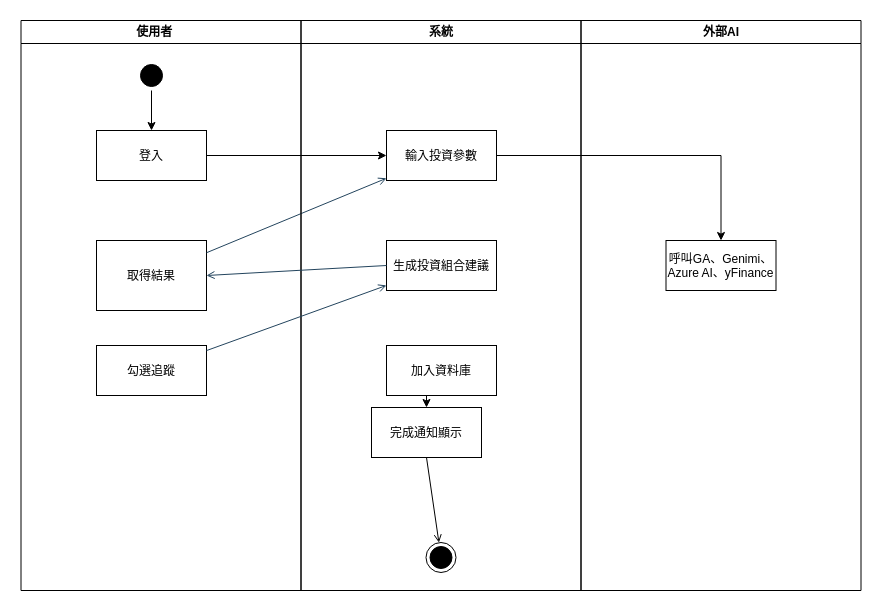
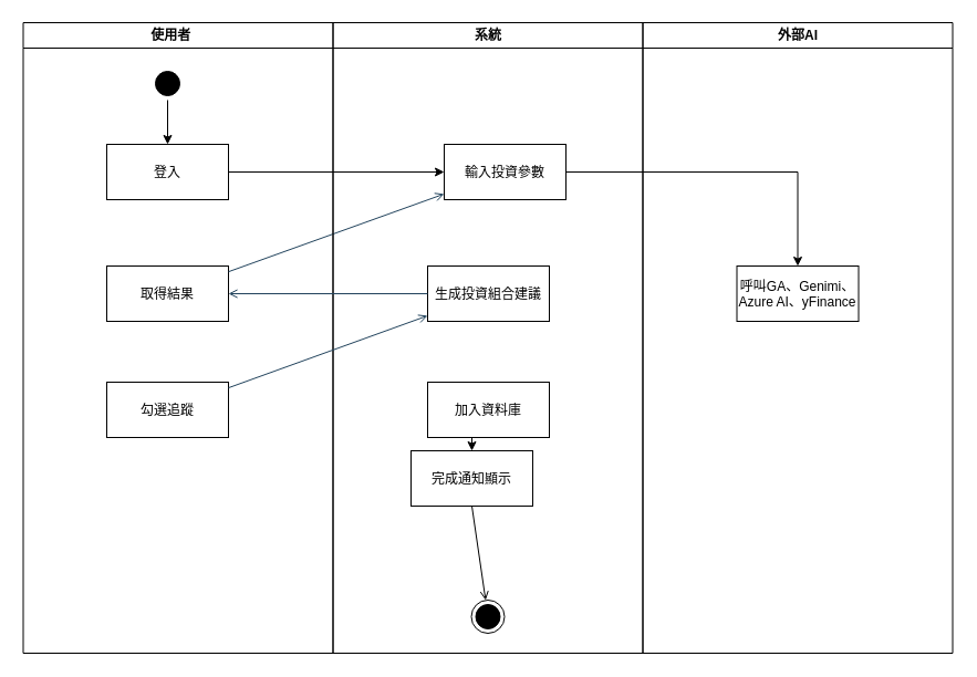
  <mxCell id="0" />
  <mxCell id="1" parent="0" />
  <mxCell id="2" value="使用者    " style="swimlane;whiteSpace=wrap;fillColor=none;" parent="1" vertex="1"><mxGeometry x="20.5" y="20" width="280" height="570" as="geometry" /></mxCell>
  <mxCell id="3" style="edgeStyle=orthogonalEdgeStyle;rounded=0;orthogonalLoop=1;jettySize=auto;html=1;exitX=0.5;exitY=1;exitDx=0;exitDy=0;entryX=0.5;entryY=0;entryDx=0;entryDy=0;" parent="2" source="4" target="5" edge="1"><mxGeometry relative="1" as="geometry" /></mxCell>
  <mxCell id="4" value="" style="ellipse;shape=startState;fillColor=#000000;strokeColor=#000000;" parent="2" vertex="1"><mxGeometry x="115.5" y="40" width="30" height="30" as="geometry" /></mxCell>
  <mxCell id="5" value="登入" style="fillColor=none;" parent="2" vertex="1"><mxGeometry x="75.5" y="110" width="110" height="50" as="geometry" /></mxCell>
- <mxCell id="6" value="取得結果" style="fillColor=none;" parent="2" vertex="1"><mxGeometry x="75.5" y="220" width="110" height="70" as="geometry" /></mxCell>
+ <mxCell id="6" value="取得結果" style="fillColor=none;" parent="2" vertex="1"><mxGeometry x="75.5" y="220" width="110" height="50" as="geometry" /></mxCell>
  <mxCell id="7" value="勾選追蹤" style="fillColor=none;" parent="2" vertex="1"><mxGeometry x="75.5" y="325" width="110" height="50" as="geometry" /></mxCell>
  <mxCell id="8" value="" style="endArrow=open;strokeColor=#23445d;endFill=1;rounded=0;fillColor=#bac8d3;" parent="2" source="6" target="10" edge="1"><mxGeometry relative="1" as="geometry" /></mxCell>
  <mxCell id="9" value="系統" style="swimlane;whiteSpace=wrap;fillColor=none;" parent="1" vertex="1"><mxGeometry x="300.5" y="20" width="280" height="570" as="geometry" /></mxCell>
- <mxCell id="10" value="輸入投資參數" style="fillColor=none;" parent="9" vertex="1"><mxGeometry x="85.5" y="110" width="110" height="50" as="geometry" /></mxCell>
+ <mxCell id="10" value="輸入投資參數" style="fillColor=none;" parent="9" vertex="1"><mxGeometry x="100.5" y="110" width="110" height="50" as="geometry" /></mxCell>
  <mxCell id="11" value="生成投資組合建議" style="fillColor=none;" parent="9" vertex="1"><mxGeometry x="85.5" y="220" width="110" height="50" as="geometry" /></mxCell>
  <mxCell id="12" style="edgeStyle=orthogonalEdgeStyle;rounded=0;orthogonalLoop=1;jettySize=auto;html=1;exitX=0.5;exitY=1;exitDx=0;exitDy=0;entryX=0.5;entryY=0;entryDx=0;entryDy=0;" parent="9" source="13" target="14" edge="1"><mxGeometry relative="1" as="geometry" /></mxCell>
  <mxCell id="13" value="加入資料庫" style="fillColor=none;" parent="9" vertex="1"><mxGeometry x="85.5" y="325" width="110" height="50" as="geometry" /></mxCell>
  <mxCell id="14" value="完成通知顯示" style="fillColor=none;" parent="9" vertex="1"><mxGeometry x="70.5" y="387" width="110" height="50" as="geometry" /></mxCell>
  <mxCell id="15" value="" style="ellipse;shape=endState;fillColor=#000000;strokeColor=#000000;" parent="9" vertex="1"><mxGeometry x="125" y="522" width="30" height="30" as="geometry" /></mxCell>
  <mxCell id="16" value="" style="endArrow=open;strokeColor=#000000;endFill=1;rounded=0;exitX=0.5;exitY=1;exitDx=0;exitDy=0;" parent="9" source="14" target="15" edge="1"><mxGeometry relative="1" as="geometry" /></mxCell>
  <mxCell id="17" value="外部AI" style="swimlane;whiteSpace=wrap;fillColor=none;" parent="1" vertex="1"><mxGeometry x="580.5" y="20" width="280" height="570" as="geometry" /></mxCell>
  <mxCell id="18" value="呼叫GA、Genimi、&#10;Azure AI、yFinance" style="fillColor=none;" parent="17" vertex="1"><mxGeometry x="85" y="220" width="110" height="50" as="geometry" /></mxCell>
  <mxCell id="19" value="" style="endArrow=open;strokeColor=#23445d;endFill=1;rounded=0;fillColor=#bac8d3;" parent="1" source="7" target="11" edge="1"><mxGeometry relative="1" as="geometry" /></mxCell>
  <mxCell id="20" style="edgeStyle=orthogonalEdgeStyle;rounded=0;orthogonalLoop=1;jettySize=auto;html=1;entryX=0;entryY=0.5;entryDx=0;entryDy=0;" parent="1" source="5" target="10" edge="1"><mxGeometry relative="1" as="geometry"><mxPoint x="216" y="202" as="targetPoint" /></mxGeometry></mxCell>
  <mxCell id="21" style="edgeStyle=orthogonalEdgeStyle;rounded=0;orthogonalLoop=1;jettySize=auto;html=1;exitX=1;exitY=0.5;exitDx=0;exitDy=0;entryX=0.5;entryY=0;entryDx=0;entryDy=0;" parent="1" source="10" target="18" edge="1"><mxGeometry relative="1" as="geometry" /></mxCell>
  <mxCell id="22" value="" style="endArrow=open;strokeColor=#23445d;endFill=1;rounded=0;exitX=0;exitY=0.5;exitDx=0;exitDy=0;entryX=1;entryY=0.5;entryDx=0;entryDy=0;fillColor=#bac8d3;" parent="1" source="11" target="6" edge="1"><mxGeometry relative="1" as="geometry" /></mxCell>
